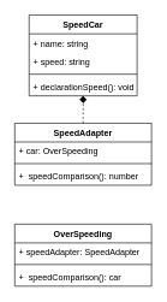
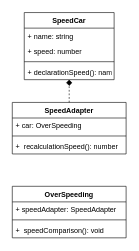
  <mxCell id="0" />
  <mxCell id="1" parent="0" />
  <mxCell id="2" value="SpeedCar" style="swimlane;fontStyle=1;align=center;verticalAlign=top;childLayout=stackLayout;horizontal=1;startSize=26;horizontalStack=0;resizeParent=1;resizeParentMax=0;resizeLast=0;collapsible=1;marginBottom=0;" parent="1" vertex="1"><mxGeometry x="40" y="20" width="150" height="112" as="geometry" /></mxCell>
  <mxCell id="3" value="+ name: string" style="text;strokeColor=none;fillColor=none;align=left;verticalAlign=top;spacingLeft=4;spacingRight=4;overflow=hidden;rotatable=0;points=[[0,0.5],[1,0.5]];portConstraint=eastwest;" parent="2" vertex="1"><mxGeometry y="26" width="150" height="26" as="geometry" /></mxCell>
- <mxCell id="4" value="+ speed: string" style="text;strokeColor=none;fillColor=none;align=left;verticalAlign=top;spacingLeft=4;spacingRight=4;overflow=hidden;rotatable=0;points=[[0,0.5],[1,0.5]];portConstraint=eastwest;" parent="2" vertex="1"><mxGeometry y="52" width="150" height="26" as="geometry" /></mxCell>
+ <mxCell id="4" value="+ speed: number" style="text;strokeColor=none;fillColor=none;align=left;verticalAlign=top;spacingLeft=4;spacingRight=4;overflow=hidden;rotatable=0;points=[[0,0.5],[1,0.5]];portConstraint=eastwest;" parent="2" vertex="1"><mxGeometry y="52" width="150" height="26" as="geometry" /></mxCell>
  <mxCell id="5" value="" style="line;strokeWidth=1;fillColor=none;align=left;verticalAlign=middle;spacingTop=-1;spacingLeft=3;spacingRight=3;rotatable=0;labelPosition=right;points=[];portConstraint=eastwest;strokeColor=inherit;" parent="2" vertex="1"><mxGeometry y="78" width="150" height="8" as="geometry" /></mxCell>
- <mxCell id="6" value="+ declarationSpeed(): void" style="text;strokeColor=none;fillColor=none;align=left;verticalAlign=top;spacingLeft=4;spacingRight=4;overflow=hidden;rotatable=0;points=[[0,0.5],[1,0.5]];portConstraint=eastwest;" parent="2" vertex="1"><mxGeometry y="86" width="150" height="26" as="geometry" /></mxCell>
+ <mxCell id="6" value="+ declarationSpeed(): name" style="text;strokeColor=none;fillColor=none;align=left;verticalAlign=top;spacingLeft=4;spacingRight=4;overflow=hidden;rotatable=0;points=[[0,0.5],[1,0.5]];portConstraint=eastwest;" parent="2" vertex="1"><mxGeometry y="86" width="150" height="26" as="geometry" /></mxCell>
  <mxCell id="7" value="SpeedAdapter" style="swimlane;fontStyle=1;align=center;verticalAlign=top;childLayout=stackLayout;horizontal=1;startSize=26;horizontalStack=0;resizeParent=1;resizeParentMax=0;resizeLast=0;collapsible=1;marginBottom=0;" parent="1" vertex="1"><mxGeometry x="20" y="170" width="190" height="86" as="geometry" /></mxCell>
  <mxCell id="8" value="+ car: OverSpeeding" style="text;strokeColor=none;fillColor=none;align=left;verticalAlign=top;spacingLeft=4;spacingRight=4;overflow=hidden;rotatable=0;points=[[0,0.5],[1,0.5]];portConstraint=eastwest;" parent="7" vertex="1"><mxGeometry y="26" width="190" height="26" as="geometry" /></mxCell>
  <mxCell id="9" value="" style="line;strokeWidth=1;fillColor=none;align=left;verticalAlign=middle;spacingTop=-1;spacingLeft=3;spacingRight=3;rotatable=0;labelPosition=right;points=[];portConstraint=eastwest;strokeColor=inherit;" parent="7" vertex="1"><mxGeometry y="52" width="190" height="8" as="geometry" /></mxCell>
- <mxCell id="10" value="+  speedComparison(): number" style="text;strokeColor=none;fillColor=none;align=left;verticalAlign=top;spacingLeft=4;spacingRight=4;overflow=hidden;rotatable=0;points=[[0,0.5],[1,0.5]];portConstraint=eastwest;" parent="7" vertex="1"><mxGeometry y="60" width="190" height="26" as="geometry" /></mxCell>
+ <mxCell id="10" value="+  recalculationSpeed(): number" style="text;strokeColor=none;fillColor=none;align=left;verticalAlign=top;spacingLeft=4;spacingRight=4;overflow=hidden;rotatable=0;points=[[0,0.5],[1,0.5]];portConstraint=eastwest;" parent="7" vertex="1"><mxGeometry y="60" width="190" height="26" as="geometry" /></mxCell>
  <mxCell id="11" value="OverSpeeding" style="swimlane;fontStyle=1;align=center;verticalAlign=top;childLayout=stackLayout;horizontal=1;startSize=26;horizontalStack=0;resizeParent=1;resizeParentMax=0;resizeLast=0;collapsible=1;marginBottom=0;" parent="1" vertex="1"><mxGeometry x="20" y="310" width="190" height="86" as="geometry" /></mxCell>
  <mxCell id="12" value="+ speedAdapter: SpeedAdapter" style="text;strokeColor=none;fillColor=none;align=left;verticalAlign=top;spacingLeft=4;spacingRight=4;overflow=hidden;rotatable=0;points=[[0,0.5],[1,0.5]];portConstraint=eastwest;" parent="11" vertex="1"><mxGeometry y="26" width="190" height="26" as="geometry" /></mxCell>
  <mxCell id="13" value="" style="line;strokeWidth=1;fillColor=none;align=left;verticalAlign=middle;spacingTop=-1;spacingLeft=3;spacingRight=3;rotatable=0;labelPosition=right;points=[];portConstraint=eastwest;strokeColor=inherit;" parent="11" vertex="1"><mxGeometry y="52" width="190" height="8" as="geometry" /></mxCell>
- <mxCell id="14" value="+  speedComparison(): car" style="text;strokeColor=none;fillColor=none;align=left;verticalAlign=top;spacingLeft=4;spacingRight=4;overflow=hidden;rotatable=0;points=[[0,0.5],[1,0.5]];portConstraint=eastwest;" parent="11" vertex="1"><mxGeometry y="60" width="190" height="26" as="geometry" /></mxCell>
+ <mxCell id="14" value="+  speedComparison(): void" style="text;strokeColor=none;fillColor=none;align=left;verticalAlign=top;spacingLeft=4;spacingRight=4;overflow=hidden;rotatable=0;points=[[0,0.5],[1,0.5]];portConstraint=eastwest;" parent="11" vertex="1"><mxGeometry y="60" width="190" height="26" as="geometry" /></mxCell>
  <mxCell id="15" value="" style="html=1;verticalAlign=bottom;endArrow=diamond;dashed=1;endSize=8;rounded=0;" parent="1" source="7" target="2" edge="1"><mxGeometry x="0.379" y="-45" relative="1" as="geometry"><mxPoint x="20" y="240" as="sourcePoint" /><mxPoint x="-60" y="240" as="targetPoint" /><mxPoint as="offset" /></mxGeometry></mxCell>
